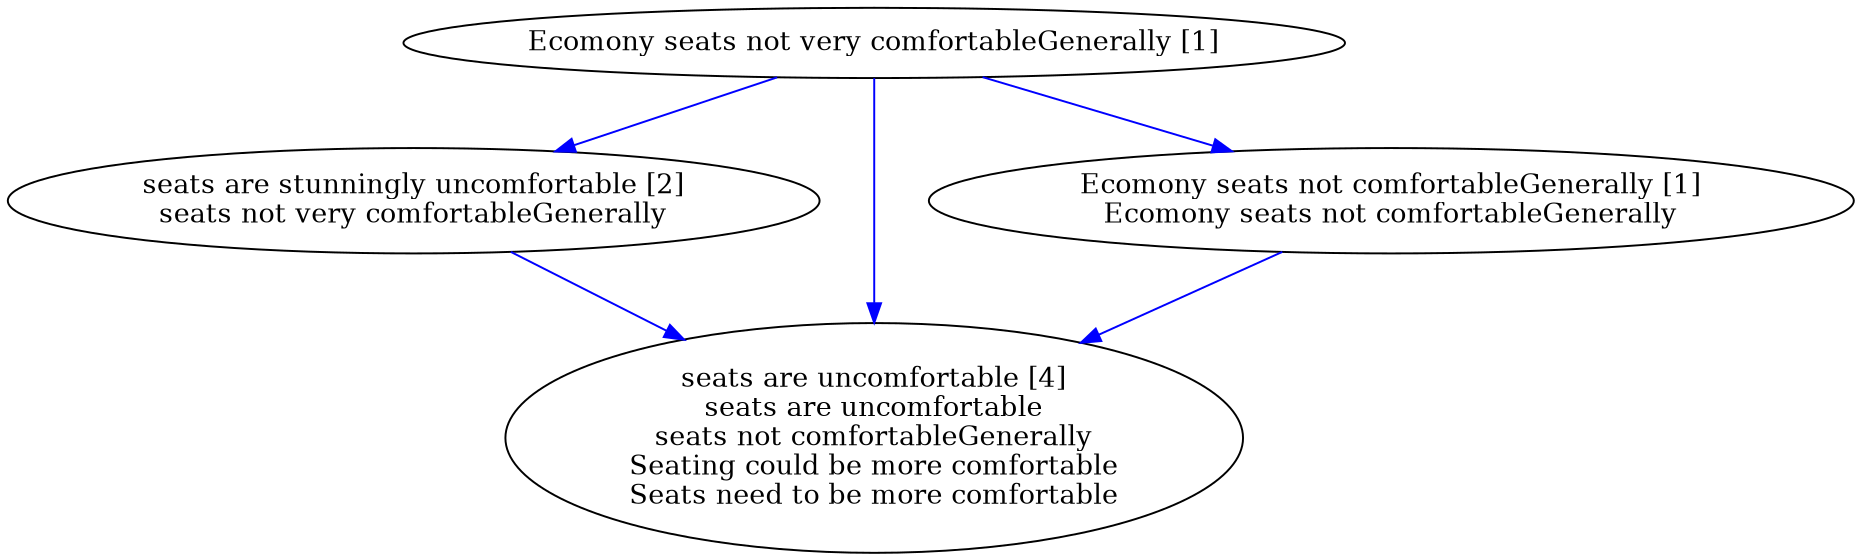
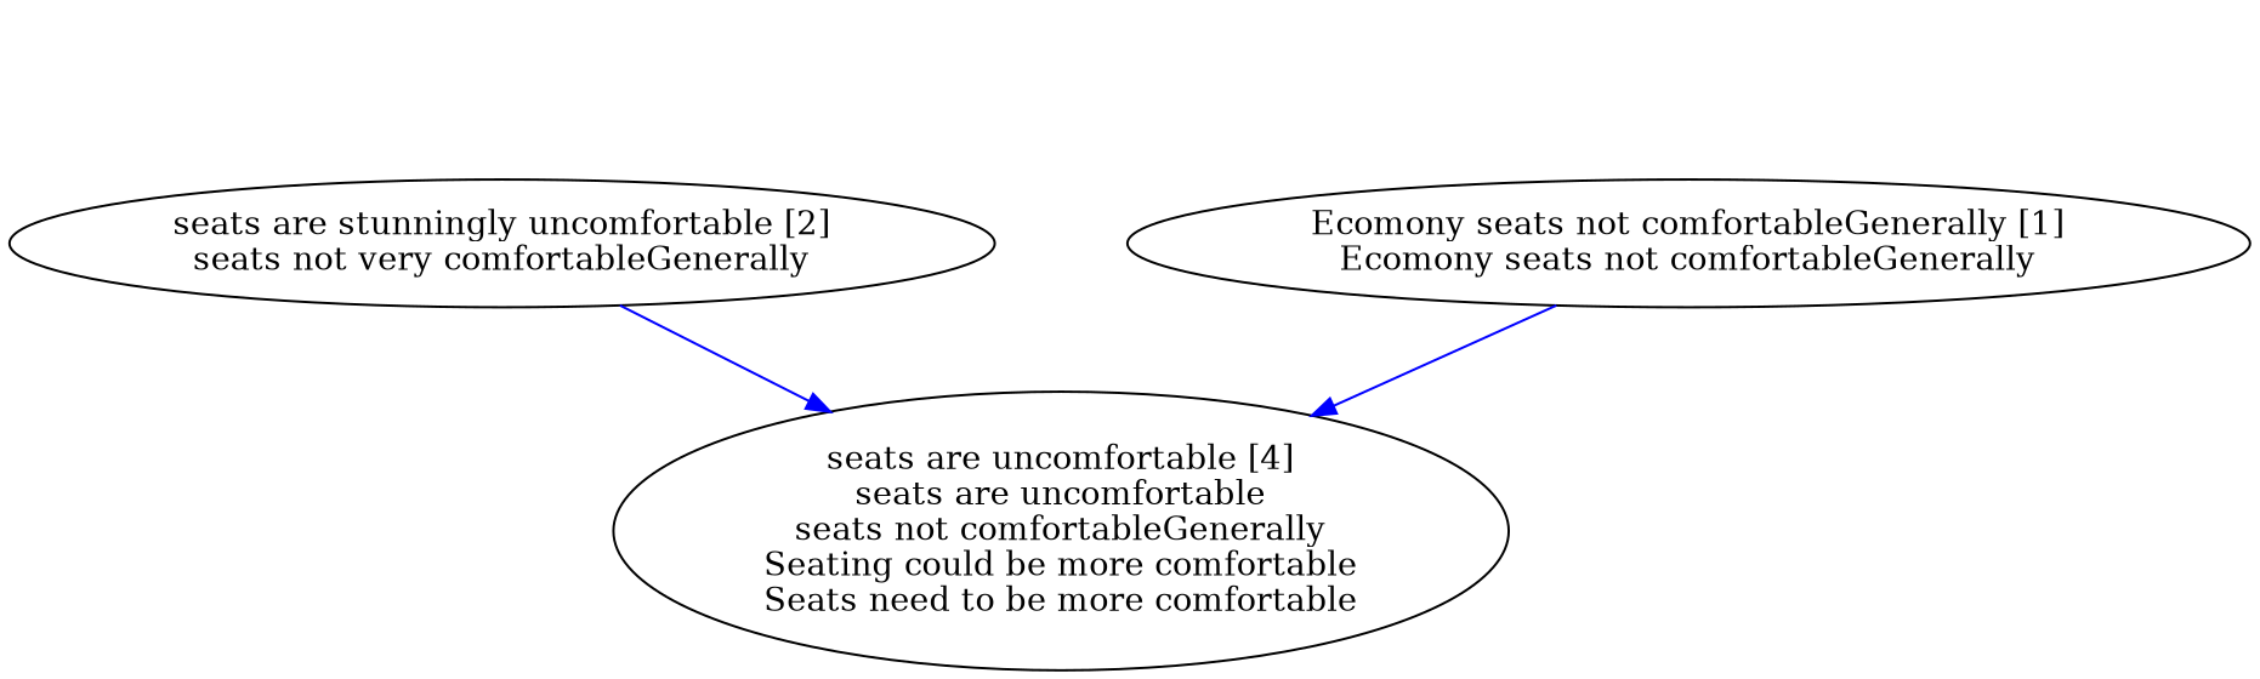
  digraph {
    edge [color=blue]
    "seats are stunningly uncomfortable [2]\nseats not very comfortableGenerally"
    "seats are uncomfortable [4]\nseats are uncomfortable\nseats not comfortableGenerally\nSeating could be more comfortable\nSeats need to be more comfortable"
-   "Ecomony seats not very comfortableGenerally [1]"
    "Ecomony seats not comfortableGenerally [1]\nEcomony seats not comfortableGenerally"
    "seats are stunningly uncomfortable [2]\nseats not very comfortableGenerally" -> "seats are uncomfortable [4]\nseats are uncomfortable\nseats not comfortableGenerally\nSeating could be more comfortable\nSeats need to be more comfortable"
-   "Ecomony seats not very comfortableGenerally [1]" -> "seats are stunningly uncomfortable [2]\nseats not very comfortableGenerally"
-   "Ecomony seats not very comfortableGenerally [1]" -> "seats are uncomfortable [4]\nseats are uncomfortable\nseats not comfortableGenerally\nSeating could be more comfortable\nSeats need to be more comfortable"
-   "Ecomony seats not very comfortableGenerally [1]" -> "Ecomony seats not comfortableGenerally [1]\nEcomony seats not comfortableGenerally"
    "Ecomony seats not comfortableGenerally [1]\nEcomony seats not comfortableGenerally" -> "seats are uncomfortable [4]\nseats are uncomfortable\nseats not comfortableGenerally\nSeating could be more comfortable\nSeats need to be more comfortable"
  }
